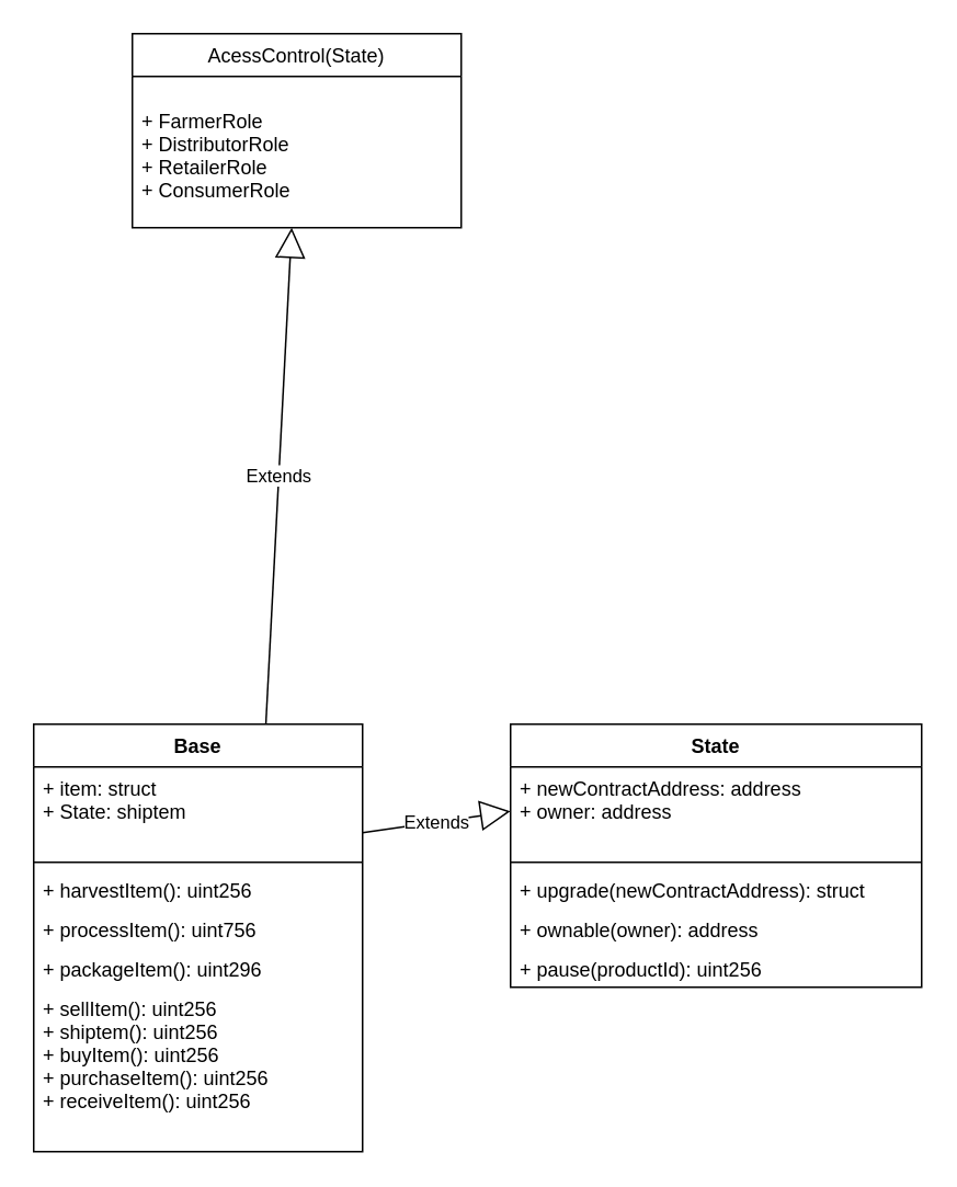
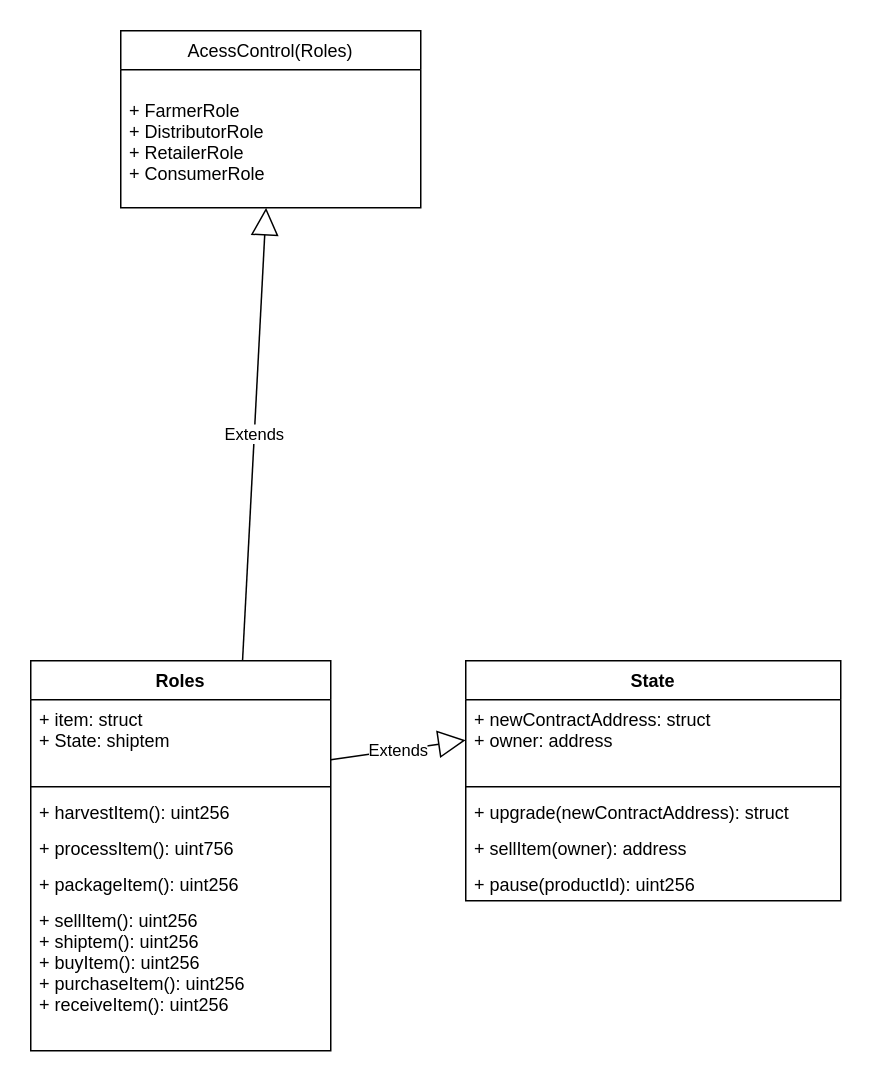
  <mxCell id="0" />
  <mxCell id="1" parent="0" />
- <mxCell id="2" value="AcessControl(State)" style="swimlane;fontStyle=0;childLayout=stackLayout;horizontal=1;startSize=26;fillColor=none;horizontalStack=0;resizeParent=1;resizeParentMax=0;resizeLast=0;collapsible=1;marginBottom=0;" parent="1" vertex="1"><mxGeometry x="80" y="20" width="200" height="118" as="geometry" /></mxCell>
+ <mxCell id="2" value="AcessControl(Roles)" style="swimlane;fontStyle=0;childLayout=stackLayout;horizontal=1;startSize=26;fillColor=none;horizontalStack=0;resizeParent=1;resizeParentMax=0;resizeLast=0;collapsible=1;marginBottom=0;" parent="1" vertex="1"><mxGeometry x="80" y="20" width="200" height="118" as="geometry" /></mxCell>
  <mxCell id="3" value="&#10;+ FarmerRole&#10;+ DistributorRole&#10;+ RetailerRole&#10;+ ConsumerRole" style="text;strokeColor=none;fillColor=none;align=left;verticalAlign=top;spacingLeft=4;spacingRight=4;overflow=hidden;rotatable=0;points=[[0,0.5],[1,0.5]];portConstraint=eastwest;" parent="2" vertex="1"><mxGeometry y="26" width="200" height="92" as="geometry" /></mxCell>
- <mxCell id="4" value="Base" style="swimlane;fontStyle=1;align=center;verticalAlign=top;childLayout=stackLayout;horizontal=1;startSize=26;horizontalStack=0;resizeParent=1;resizeParentMax=0;resizeLast=0;collapsible=1;marginBottom=0;" parent="1" vertex="1"><mxGeometry x="20" y="440" width="200" height="260" as="geometry" /></mxCell>
+ <mxCell id="4" value="Roles" style="swimlane;fontStyle=1;align=center;verticalAlign=top;childLayout=stackLayout;horizontal=1;startSize=26;horizontalStack=0;resizeParent=1;resizeParentMax=0;resizeLast=0;collapsible=1;marginBottom=0;" parent="1" vertex="1"><mxGeometry x="20" y="440" width="200" height="260" as="geometry" /></mxCell>
  <mxCell id="5" value="+ item: struct&#10;+ State: shiptem" style="text;strokeColor=none;fillColor=none;align=left;verticalAlign=top;spacingLeft=4;spacingRight=4;overflow=hidden;rotatable=0;points=[[0,0.5],[1,0.5]];portConstraint=eastwest;" parent="4" vertex="1"><mxGeometry y="26" width="200" height="54" as="geometry" /></mxCell>
  <mxCell id="6" value="" style="line;strokeWidth=1;fillColor=none;align=left;verticalAlign=middle;spacingTop=-1;spacingLeft=3;spacingRight=3;rotatable=0;labelPosition=right;points=[];portConstraint=eastwest;" parent="4" vertex="1"><mxGeometry y="80" width="200" height="8" as="geometry" /></mxCell>
  <mxCell id="7" value="+ harvestItem(): uint256" style="text;strokeColor=none;fillColor=none;align=left;verticalAlign=top;spacingLeft=4;spacingRight=4;overflow=hidden;rotatable=0;points=[[0,0.5],[1,0.5]];portConstraint=eastwest;" parent="4" vertex="1"><mxGeometry y="88" width="200" height="24" as="geometry" /></mxCell>
  <mxCell id="8" value="+ processItem(): uint756" style="text;strokeColor=none;fillColor=none;align=left;verticalAlign=top;spacingLeft=4;spacingRight=4;overflow=hidden;rotatable=0;points=[[0,0.5],[1,0.5]];portConstraint=eastwest;" parent="4" vertex="1"><mxGeometry y="112" width="200" height="24" as="geometry" /></mxCell>
- <mxCell id="9" value="+ packageItem(): uint296" style="text;strokeColor=none;fillColor=none;align=left;verticalAlign=top;spacingLeft=4;spacingRight=4;overflow=hidden;rotatable=0;points=[[0,0.5],[1,0.5]];portConstraint=eastwest;" parent="4" vertex="1"><mxGeometry y="136" width="200" height="24" as="geometry" /></mxCell>
+ <mxCell id="9" value="+ packageItem(): uint256" style="text;strokeColor=none;fillColor=none;align=left;verticalAlign=top;spacingLeft=4;spacingRight=4;overflow=hidden;rotatable=0;points=[[0,0.5],[1,0.5]];portConstraint=eastwest;" parent="4" vertex="1"><mxGeometry y="136" width="200" height="24" as="geometry" /></mxCell>
  <mxCell id="10" value="+ sellItem(): uint256&#10;+ shiptem(): uint256&#10;+ buyItem(): uint256&#10;+ purchaseItem(): uint256&#10;+ receiveItem(): uint256" style="text;strokeColor=none;fillColor=none;align=left;verticalAlign=top;spacingLeft=4;spacingRight=4;overflow=hidden;rotatable=0;points=[[0,0.5],[1,0.5]];portConstraint=eastwest;" parent="4" vertex="1"><mxGeometry y="160" width="200" height="100" as="geometry" /></mxCell>
  <mxCell id="11" value="State" style="swimlane;fontStyle=1;align=center;verticalAlign=top;childLayout=stackLayout;horizontal=1;startSize=26;horizontalStack=0;resizeParent=1;resizeParentMax=0;resizeLast=0;collapsible=1;marginBottom=0;" parent="1" vertex="1"><mxGeometry x="310" y="440" width="250" height="160" as="geometry" /></mxCell>
- <mxCell id="12" value="+ newContractAddress: address&#10;+ owner: address" style="text;strokeColor=none;fillColor=none;align=left;verticalAlign=top;spacingLeft=4;spacingRight=4;overflow=hidden;rotatable=0;points=[[0,0.5],[1,0.5]];portConstraint=eastwest;" parent="11" vertex="1"><mxGeometry y="26" width="250" height="54" as="geometry" /></mxCell>
+ <mxCell id="12" value="+ newContractAddress: struct&#10;+ owner: address" style="text;strokeColor=none;fillColor=none;align=left;verticalAlign=top;spacingLeft=4;spacingRight=4;overflow=hidden;rotatable=0;points=[[0,0.5],[1,0.5]];portConstraint=eastwest;" parent="11" vertex="1"><mxGeometry y="26" width="250" height="54" as="geometry" /></mxCell>
  <mxCell id="13" value="" style="line;strokeWidth=1;fillColor=none;align=left;verticalAlign=middle;spacingTop=-1;spacingLeft=3;spacingRight=3;rotatable=0;labelPosition=right;points=[];portConstraint=eastwest;" parent="11" vertex="1"><mxGeometry y="80" width="250" height="8" as="geometry" /></mxCell>
  <mxCell id="14" value="+ upgrade(newContractAddress): struct" style="text;strokeColor=none;fillColor=none;align=left;verticalAlign=top;spacingLeft=4;spacingRight=4;overflow=hidden;rotatable=0;points=[[0,0.5],[1,0.5]];portConstraint=eastwest;" parent="11" vertex="1"><mxGeometry y="88" width="250" height="24" as="geometry" /></mxCell>
- <mxCell id="15" value="+ ownable(owner): address" style="text;strokeColor=none;fillColor=none;align=left;verticalAlign=top;spacingLeft=4;spacingRight=4;overflow=hidden;rotatable=0;points=[[0,0.5],[1,0.5]];portConstraint=eastwest;" parent="11" vertex="1"><mxGeometry y="112" width="250" height="24" as="geometry" /></mxCell>
+ <mxCell id="15" value="+ sellItem(owner): address" style="text;strokeColor=none;fillColor=none;align=left;verticalAlign=top;spacingLeft=4;spacingRight=4;overflow=hidden;rotatable=0;points=[[0,0.5],[1,0.5]];portConstraint=eastwest;" parent="11" vertex="1"><mxGeometry y="112" width="250" height="24" as="geometry" /></mxCell>
  <mxCell id="16" value="+ pause(productId): uint256" style="text;strokeColor=none;fillColor=none;align=left;verticalAlign=top;spacingLeft=4;spacingRight=4;overflow=hidden;rotatable=0;points=[[0,0.5],[1,0.5]];portConstraint=eastwest;" parent="11" vertex="1"><mxGeometry y="136" width="250" height="24" as="geometry" /></mxCell>
  <mxCell id="17" value="Extends" style="endArrow=block;endSize=16;endFill=0;html=1;" parent="1" target="2" edge="1"><mxGeometry width="160" relative="1" as="geometry"><mxPoint x="161.19" y="440" as="sourcePoint" /><mxPoint x="138.817" y="374" as="targetPoint" /></mxGeometry></mxCell>
  <mxCell id="18" value="Extends" style="endArrow=block;endSize=16;endFill=0;html=1;entryX=0;entryY=0.5;entryDx=0;entryDy=0;" parent="1" target="12" edge="1"><mxGeometry width="160" relative="1" as="geometry"><mxPoint x="220" y="506" as="sourcePoint" /><mxPoint x="287.627" y="440" as="targetPoint" /><Array as="points"><mxPoint x="220" y="506" /></Array></mxGeometry></mxCell>
